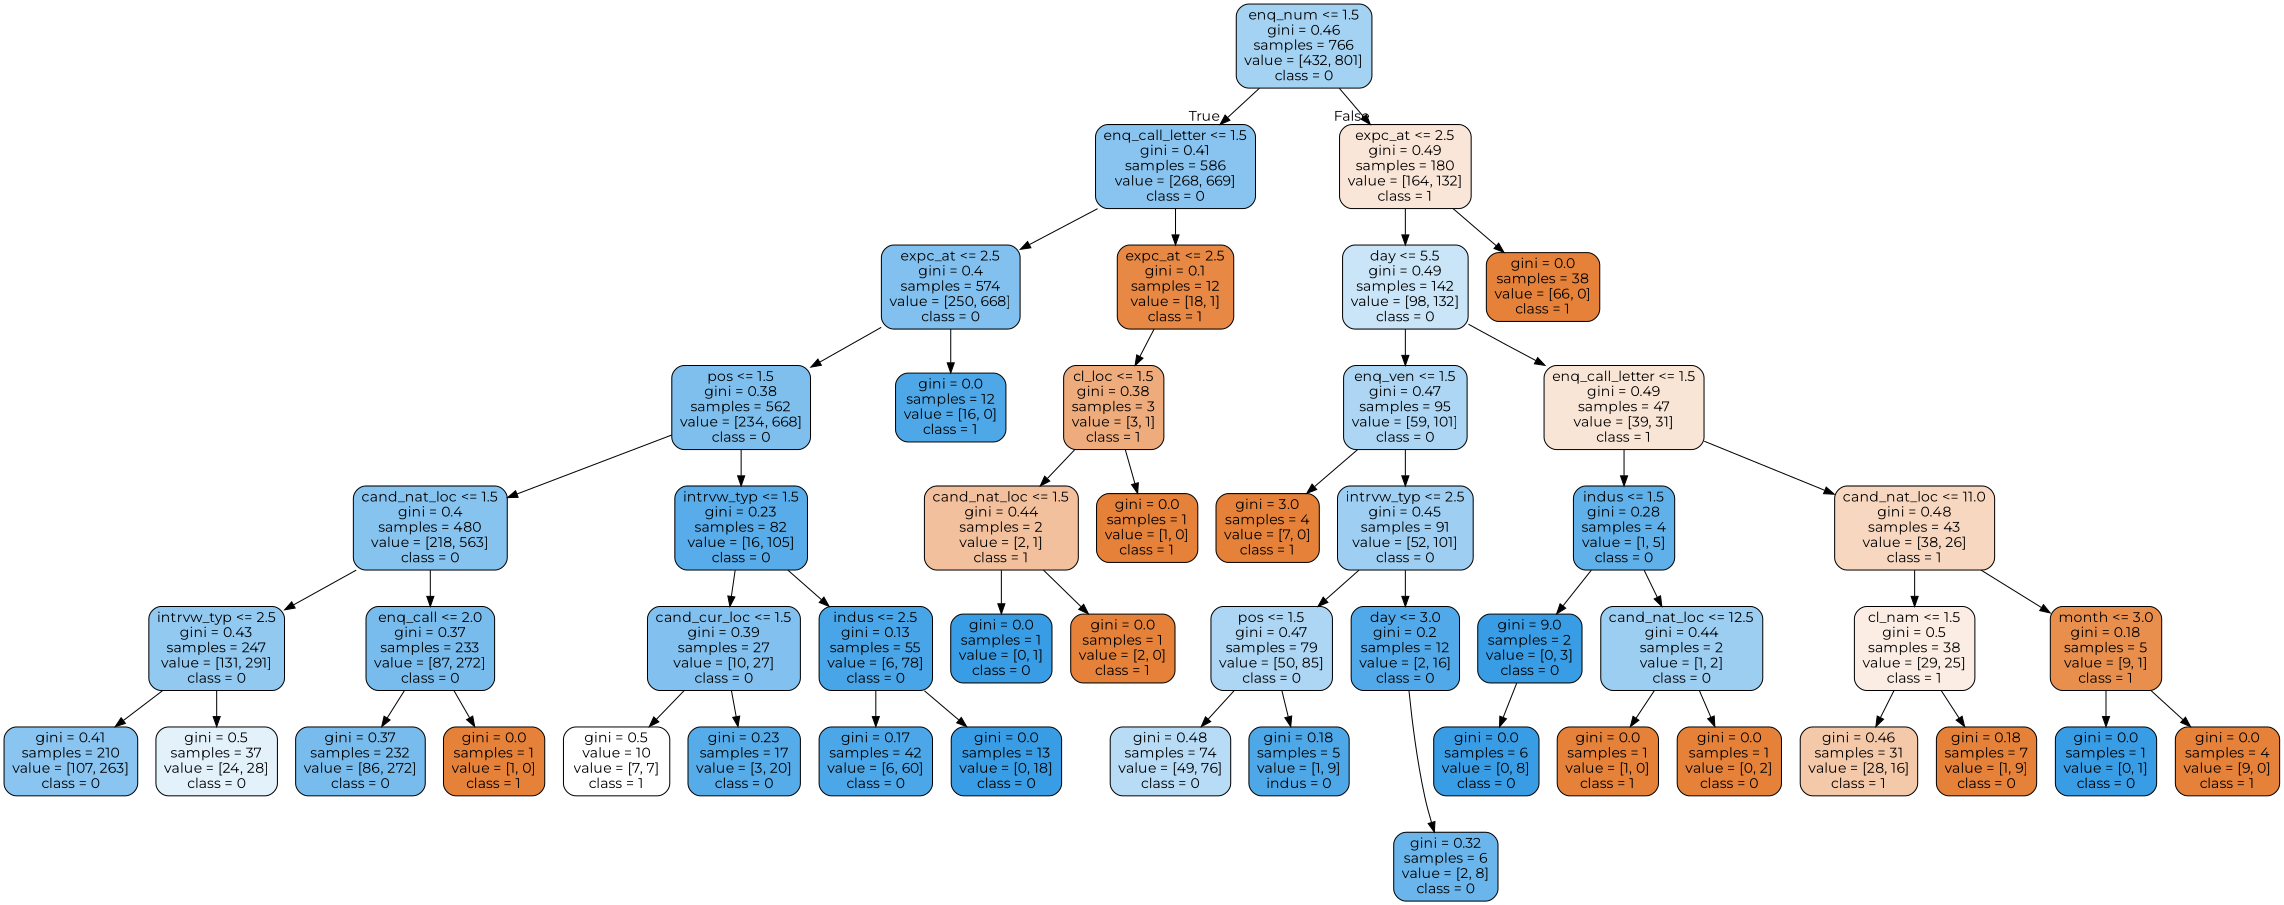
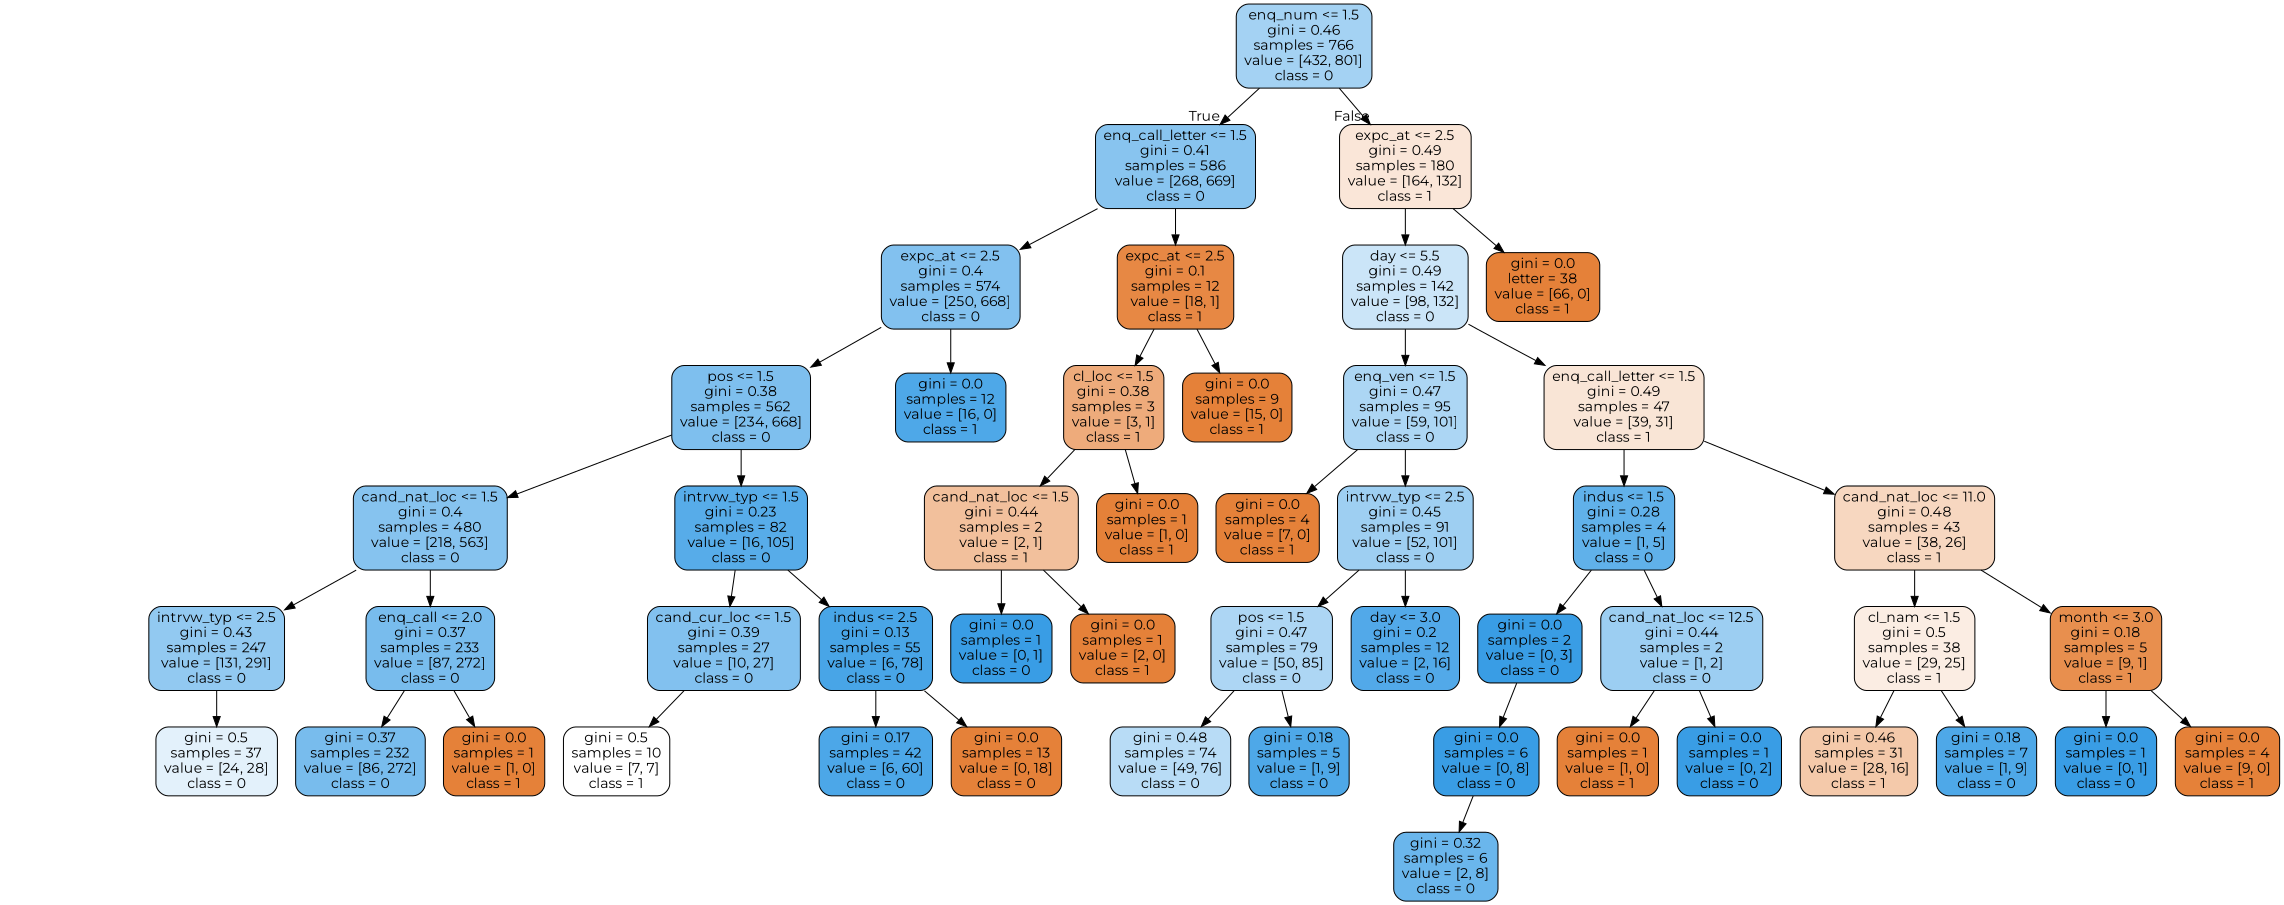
  digraph {
    fontname=Montserrat
    node [color=black fillcolor="#e58139ff" fontname=Montserrat shape=box style="filled, rounded"]
    edge [fontname=Montserrat]
    n1 [fillcolor="#399de575" label="enq_num <= 1.5\ngini = 0.46\nsamples = 766\nvalue = [432, 801]\nclass = 0"]
    n2 [fillcolor="#399de599" label="enq_call_letter <= 1.5\ngini = 0.41\nsamples = 586\nvalue = [268, 669]\nclass = 0"]
    n3 [fillcolor="#e5813932" label="expc_at <= 2.5\ngini = 0.49\nsamples = 180\nvalue = [164, 132]\nclass = 1"]
    n4 [fillcolor="#399de5a0" label="expc_at <= 2.5\ngini = 0.4\nsamples = 574\nvalue = [250, 668]\nclass = 0"]
    n5 [fillcolor="#e58139f1" label="expc_at <= 2.5\ngini = 0.1\nsamples = 12\nvalue = [18, 1]\nclass = 1"]
    n6 [fillcolor="#399de542" label="day <= 5.5\ngini = 0.49\nsamples = 142\nvalue = [98, 132]\nclass = 0"]
-   n7 [label="gini = 0.0\nsamples = 38\nvalue = [66, 0]\nclass = 1"]
+   n7 [label="gini = 0.0\nletter = 38\nvalue = [66, 0]\nclass = 1"]
    n8 [fillcolor="#399de5a6" label="pos <= 1.5\ngini = 0.38\nsamples = 562\nvalue = [234, 668]\nclass = 0"]
    n9 [fillcolor="#399de5e3" label="gini = 0.0\nsamples = 12\nvalue = [16, 0]\nclass = 1"]
    n10 [fillcolor="#e58139aa" label="cl_loc <= 1.5\ngini = 0.38\nsamples = 3\nvalue = [3, 1]\nclass = 1"]
+   n11 [label="gini = 0.0\nsamples = 9\nvalue = [15, 0]\nclass = 1"]
    n12 [fillcolor="#399de59c" label="cand_nat_loc <= 1.5\ngini = 0.4\nsamples = 480\nvalue = [218, 563]\nclass = 0"]
    n13 [fillcolor="#399de5d8" label="intrvw_typ <= 1.5\ngini = 0.23\nsamples = 82\nvalue = [16, 105]\nclass = 0"]
    n14 [fillcolor="#399de58c" label="intrvw_typ <= 2.5\ngini = 0.43\nsamples = 247\nvalue = [131, 291]\nclass = 0"]
    n15 [fillcolor="#399de5ad" label="enq_call <= 2.0\ngini = 0.37\nsamples = 233\nvalue = [87, 272]\nclass = 0"]
    n16 [fillcolor="#399de5a1" label="cand_cur_loc <= 1.5\ngini = 0.39\nsamples = 27\nvalue = [10, 27]\nclass = 0"]
    n17 [fillcolor="#399de5eb" label="indus <= 2.5\ngini = 0.13\nsamples = 55\nvalue = [6, 78]\nclass = 0"]
-   n18 [fillcolor="#399de597" label="gini = 0.41\nsamples = 210\nvalue = [107, 263]\nclass = 0"]
    n19 [fillcolor="#399de524" label="gini = 0.5\nsamples = 37\nvalue = [24, 28]\nclass = 0"]
    n20 [fillcolor="#399de5ae" label="gini = 0.37\nsamples = 232\nvalue = [86, 272]\nclass = 0"]
    n21 [label="gini = 0.0\nsamples = 1\nvalue = [1, 0]\nclass = 1"]
-   n22 [fillcolor="#e5813900" label="gini = 0.5\nvalue = 10\nvalue = [7, 7]\nclass = 1"]
-   n23 [fillcolor="#399de5d9" label="gini = 0.23\nsamples = 17\nvalue = [3, 20]\nclass = 0"]
+   n22 [fillcolor="#e5813900" label="gini = 0.5\nsamples = 10\nvalue = [7, 7]\nclass = 1"]
    n24 [fillcolor="#399de5e6" label="gini = 0.17\nsamples = 42\nvalue = [6, 60]\nclass = 0"]
-   n25 [fillcolor="#399de5ff" label="gini = 0.0\nsamples = 13\nvalue = [0, 18]\nclass = 0"]
+   n25 [label="gini = 0.0\nsamples = 13\nvalue = [0, 18]\nclass = 0"]
    n26 [fillcolor="#e581397f" label="cand_nat_loc <= 1.5\ngini = 0.44\nsamples = 2\nvalue = [2, 1]\nclass = 1"]
    n27 [label="gini = 0.0\nsamples = 1\nvalue = [1, 0]\nclass = 1"]
    n28 [fillcolor="#399de5ff" label="gini = 0.0\nsamples = 1\nvalue = [0, 1]\nclass = 0"]
    n29 [label="gini = 0.0\nsamples = 1\nvalue = [2, 0]\nclass = 1"]
    n30 [fillcolor="#399de56a" label="enq_ven <= 1.5\ngini = 0.47\nsamples = 95\nvalue = [59, 101]\nclass = 0"]
    n31 [fillcolor="#e5813934" label="enq_call_letter <= 1.5\ngini = 0.49\nsamples = 47\nvalue = [39, 31]\nclass = 1"]
-   n32 [label="gini = 3.0\nsamples = 4\nvalue = [7, 0]\nclass = 1"]
+   n32 [label="gini = 0.0\nsamples = 4\nvalue = [7, 0]\nclass = 1"]
    n33 [fillcolor="#399de57c" label="intrvw_typ <= 2.5\ngini = 0.45\nsamples = 91\nvalue = [52, 101]\nclass = 0"]
    n34 [fillcolor="#399de5cc" label="indus <= 1.5\ngini = 0.28\nsamples = 4\nvalue = [1, 5]\nclass = 0"]
    n35 [fillcolor="#e5813951" label="cand_nat_loc <= 11.0\ngini = 0.48\nsamples = 43\nvalue = [38, 26]\nclass = 1"]
    n36 [fillcolor="#399de569" label="pos <= 1.5\ngini = 0.47\nsamples = 79\nvalue = [50, 85]\nclass = 0"]
    n37 [fillcolor="#399de5df" label="day <= 3.0\ngini = 0.2\nsamples = 12\nvalue = [2, 16]\nclass = 0"]
    n38 [fillcolor="#399de55b" label="gini = 0.48\nsamples = 74\nvalue = [49, 76]\nclass = 0"]
-   n39 [fillcolor="#399de5e3" label="gini = 0.18\nsamples = 5\nvalue = [1, 9]\nindus = 0"]
+   n39 [fillcolor="#399de5e3" label="gini = 0.18\nsamples = 5\nvalue = [1, 9]\nclass = 0"]
    n40 [fillcolor="#399de5bf" label="gini = 0.32\nsamples = 6\nvalue = [2, 8]\nclass = 0"]
    n41 [fillcolor="#399de5ff" label="gini = 0.0\nsamples = 6\nvalue = [0, 8]\nclass = 0"]
-   n42 [fillcolor="#399de5ff" label="gini = 9.0\nsamples = 2\nvalue = [0, 3]\nclass = 0"]
+   n42 [fillcolor="#399de5ff" label="gini = 0.0\nsamples = 2\nvalue = [0, 3]\nclass = 0"]
    n43 [fillcolor="#399de57f" label="cand_nat_loc <= 12.5\ngini = 0.44\nsamples = 2\nvalue = [1, 2]\nclass = 0"]
    n44 [fillcolor="#e5813923" label="cl_nam <= 1.5\ngini = 0.5\nsamples = 38\nvalue = [29, 25]\nclass = 1"]
    n45 [fillcolor="#e58139e3" label="month <= 3.0\ngini = 0.18\nsamples = 5\nvalue = [9, 1]\nclass = 1"]
    n46 [label="gini = 0.0\nsamples = 1\nvalue = [1, 0]\nclass = 1"]
-   n47 [label="gini = 0.0\nsamples = 1\nvalue = [0, 2]\nclass = 0"]
+   n47 [fillcolor="#399de5ff" label="gini = 0.0\nsamples = 1\nvalue = [0, 2]\nclass = 0"]
    n48 [fillcolor="#e581396d" label="gini = 0.46\nsamples = 31\nvalue = [28, 16]\nclass = 1"]
-   n49 [label="gini = 0.18\nsamples = 7\nvalue = [1, 9]\nclass = 0"]
+   n49 [fillcolor="#399de5e3" label="gini = 0.18\nsamples = 7\nvalue = [1, 9]\nclass = 0"]
    n50 [fillcolor="#399de5ff" label="gini = 0.0\nsamples = 1\nvalue = [0, 1]\nclass = 0"]
    n51 [label="gini = 0.0\nsamples = 4\nvalue = [9, 0]\nclass = 1"]
    n1 -> n2 [headlabel=True labelangle=45 labeldistance=2.5]
    n1 -> n3 [headlabel=False labelangle=-45 labeldistance=2.5]
    n2 -> n4
    n2 -> n5
    n3 -> n6
    n3 -> n7
    n4 -> n8
    n4 -> n9
    n5 -> n10
+   n5 -> n11
    n6 -> n30
    n6 -> n31
    n8 -> n12
    n8 -> n13
    n10 -> n26
    n10 -> n27
    n12 -> n14
    n12 -> n15
    n13 -> n16
    n13 -> n17
-   n14 -> n18
    n14 -> n19
    n15 -> n20
    n15 -> n21
    n16 -> n22
-   n16 -> n23
    n17 -> n24
    n17 -> n25
    n26 -> n28
    n26 -> n29
    n30 -> n32
    n30 -> n33
    n31 -> n34
    n31 -> n35
    n33 -> n36
    n33 -> n37
    n34 -> n42
    n34 -> n43
    n35 -> n44
    n35 -> n45
    n36 -> n38
    n36 -> n39
-   n37 -> n40
+   n41 -> n40
    n42 -> n41
    n43 -> n46
    n43 -> n47
    n44 -> n48
    n44 -> n49
    n45 -> n50
    n45 -> n51
  }
